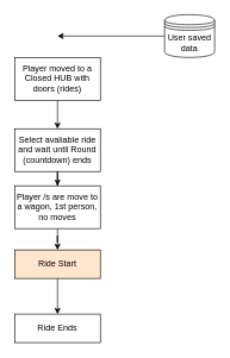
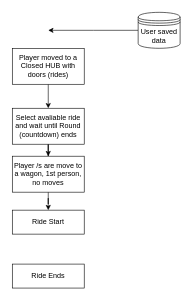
  <mxCell id="0" />
  <mxCell id="1" parent="0" />
  <mxCell id="2" style="edgeStyle=orthogonalEdgeStyle;rounded=0;orthogonalLoop=1;jettySize=auto;html=1;exitX=0.5;exitY=1;exitDx=0;exitDy=0;" edge="1" parent="1" source="3" target="5"><mxGeometry relative="1" as="geometry" /></mxCell>
  <mxCell id="3" value="Player moved to a Closed HUB with doors (rides)" style="rounded=0;whiteSpace=wrap;html=1;" vertex="1" parent="1"><mxGeometry x="20" y="80" width="120" height="60" as="geometry" /></mxCell>
  <mxCell id="4" style="edgeStyle=orthogonalEdgeStyle;rounded=0;orthogonalLoop=1;jettySize=auto;html=1;exitX=0.5;exitY=1;exitDx=0;exitDy=0;" edge="1" parent="1" source="5" target="7"><mxGeometry relative="1" as="geometry" /></mxCell>
  <mxCell id="5" value="Select avaliable ride and wait until Round (countdown) ends" style="rounded=0;whiteSpace=wrap;html=1;" vertex="1" parent="1"><mxGeometry x="20" y="180" width="120" height="60" as="geometry" /></mxCell>
  <mxCell id="6" style="edgeStyle=orthogonalEdgeStyle;rounded=0;orthogonalLoop=1;jettySize=auto;html=1;" edge="1" parent="1" source="7" target="9"><mxGeometry relative="1" as="geometry" /></mxCell>
  <mxCell id="7" value="Player /s are move to a wagon, 1st person, no moves" style="rounded=0;whiteSpace=wrap;html=1;" vertex="1" parent="1"><mxGeometry x="20" y="260" width="120" height="60" as="geometry" /></mxCell>
- <mxCell id="8" style="edgeStyle=orthogonalEdgeStyle;rounded=0;orthogonalLoop=1;jettySize=auto;html=1;" edge="1" parent="1" source="9" target="10"><mxGeometry relative="1" as="geometry" /></mxCell>
- <mxCell id="9" value="Ride Start&lt;br&gt;" style="rounded=0;whiteSpace=wrap;html=1;fillColor=#ffe6cc;" vertex="1" parent="1"><mxGeometry x="20" y="350" width="120" height="40" as="geometry" /></mxCell>
+ <mxCell id="9" value="Ride Start&lt;br&gt;" style="rounded=0;whiteSpace=wrap;html=1;" vertex="1" parent="1"><mxGeometry x="20" y="350" width="120" height="40" as="geometry" /></mxCell>
  <mxCell id="10" value="Ride Ends&lt;br&gt;" style="rounded=0;whiteSpace=wrap;html=1;" vertex="1" parent="1"><mxGeometry x="20" y="440" width="120" height="40" as="geometry" /></mxCell>
  <mxCell id="11" style="edgeStyle=orthogonalEdgeStyle;rounded=0;orthogonalLoop=1;jettySize=auto;html=1;" edge="1" parent="1" source="12"><mxGeometry relative="1" as="geometry"><mxPoint x="80" y="50" as="targetPoint" /></mxGeometry></mxCell>
  <mxCell id="12" value="User saved data" style="shape=datastore;whiteSpace=wrap;html=1;" vertex="1" parent="1"><mxGeometry x="230" y="20" width="70" height="60" as="geometry" /></mxCell>
